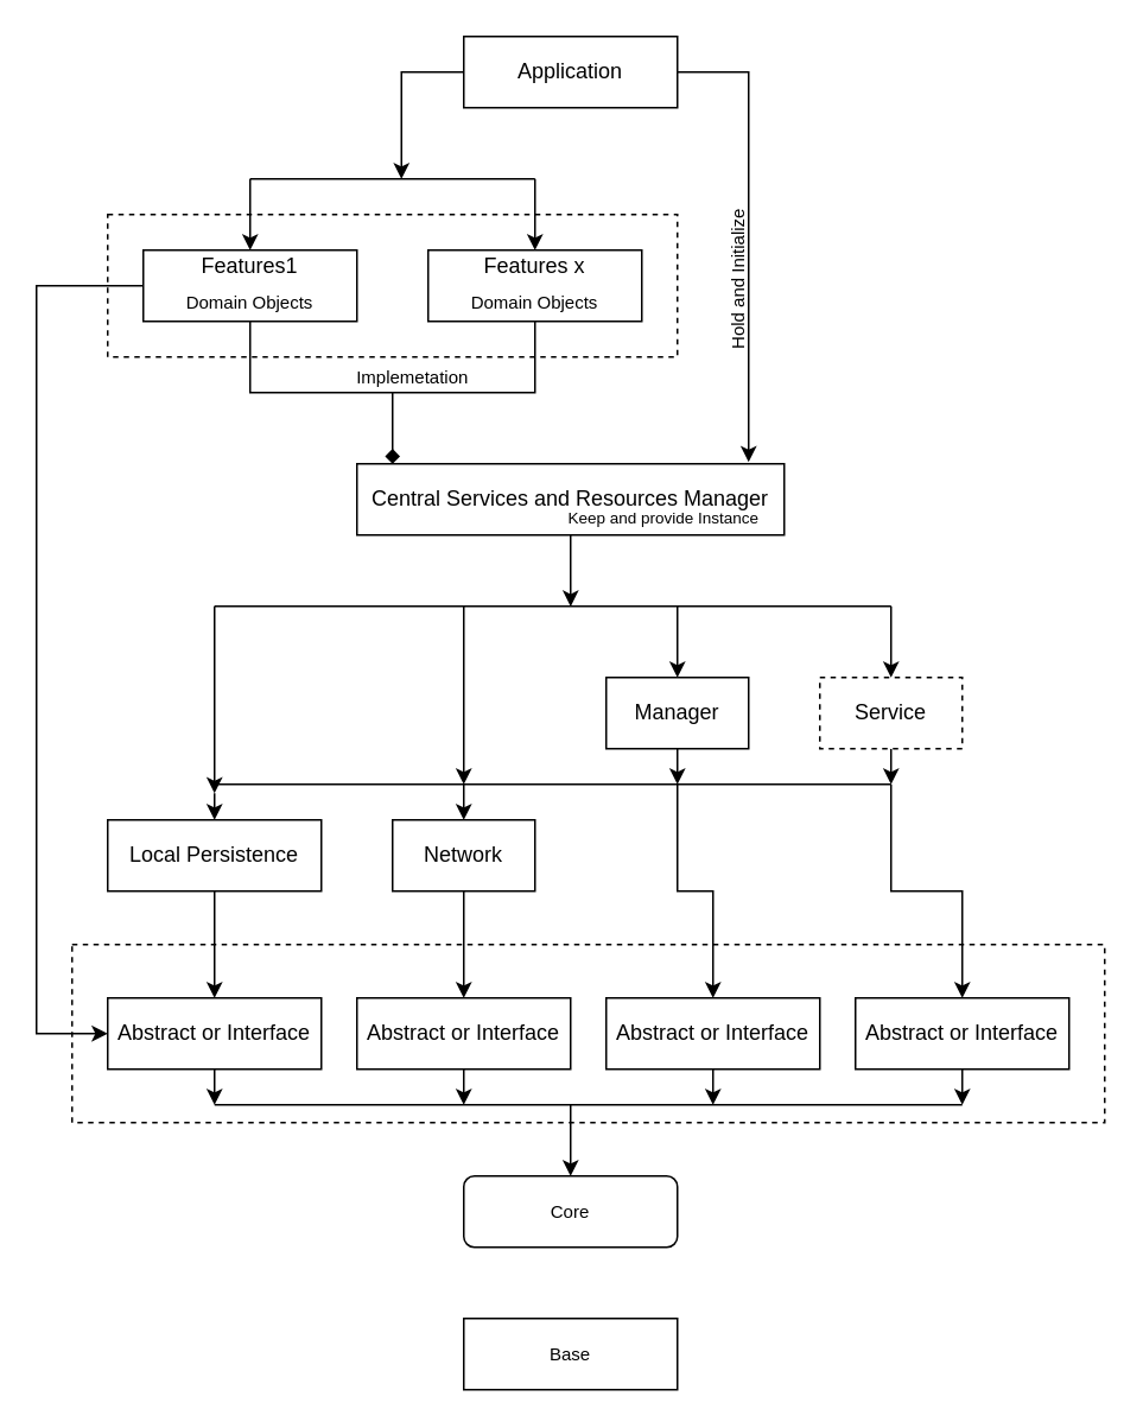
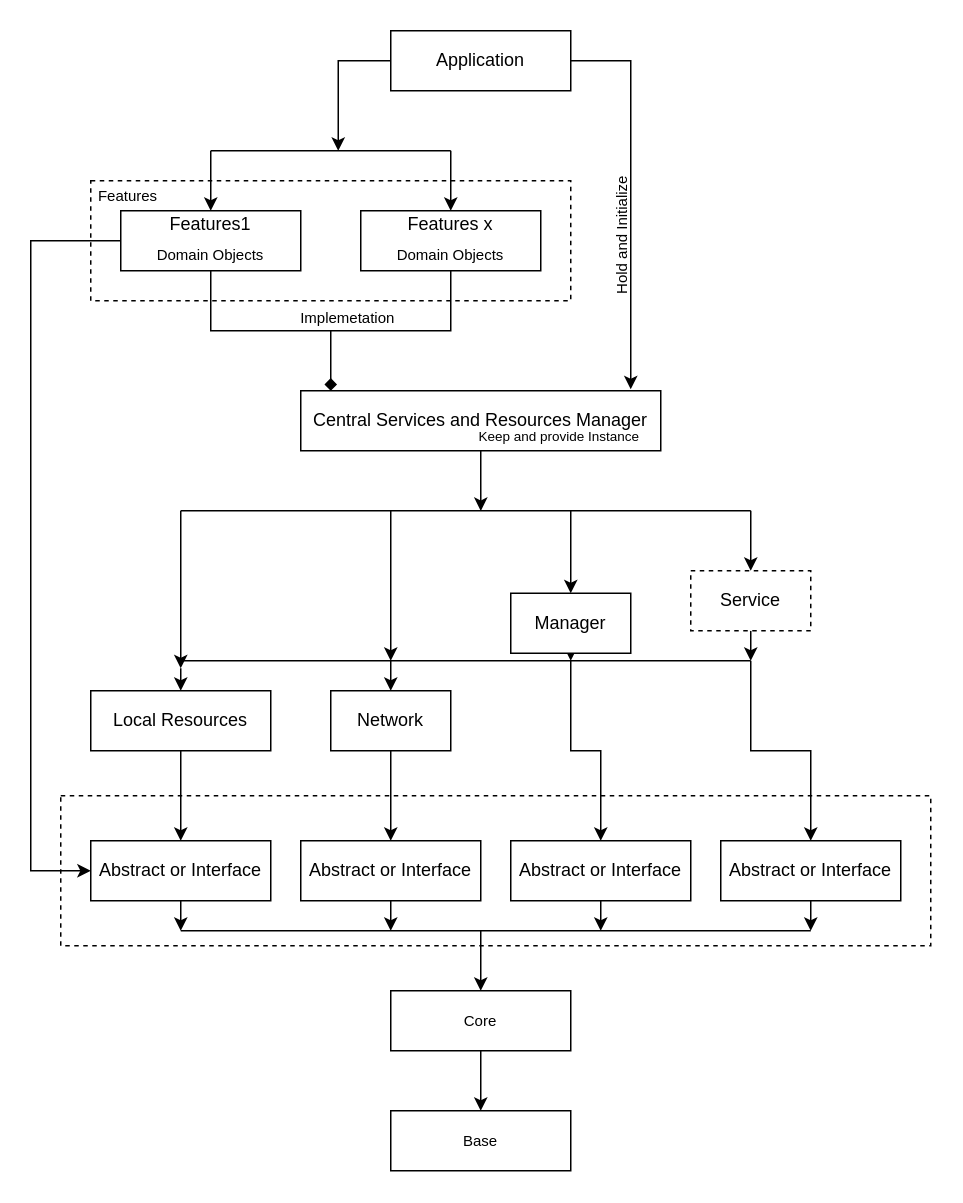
  <mxCell id="0" />
  <mxCell id="1" parent="0" />
  <mxCell id="2" style="edgeStyle=orthogonalEdgeStyle;rounded=0;orthogonalLoop=1;jettySize=auto;html=1;fontSize=10;" edge="1" parent="1" source="4"><mxGeometry relative="1" as="geometry"><mxPoint x="420" y="259" as="targetPoint" /><Array as="points"><mxPoint x="420" y="40" /><mxPoint x="420" y="259" /></Array></mxGeometry></mxCell>
  <mxCell id="3" value="Hold and Initialize" style="text;html=1;resizable=0;points=[];align=center;verticalAlign=middle;labelBackgroundColor=none;fontSize=10;rotation=-90;" vertex="1" connectable="0" parent="2"><mxGeometry x="0.218" y="3" relative="1" as="geometry"><mxPoint x="-10" as="offset" /></mxGeometry></mxCell>
  <mxCell id="4" value="Application" style="rounded=0;whiteSpace=wrap;html=1;" vertex="1" parent="1"><mxGeometry x="260" y="20" width="120" height="40" as="geometry" /></mxCell>
  <mxCell id="5" style="edgeStyle=orthogonalEdgeStyle;rounded=0;orthogonalLoop=1;jettySize=auto;html=1;entryX=0;entryY=0.5;entryDx=0;entryDy=0;fontSize=10;" edge="1" parent="1" source="6" target="15"><mxGeometry relative="1" as="geometry"><Array as="points"><mxPoint x="20" y="160" /><mxPoint x="20" y="580" /></Array></mxGeometry></mxCell>
  <mxCell id="6" value="&lt;p style=&quot;line-height: 40%&quot;&gt;Features1&lt;/p&gt;&lt;p style=&quot;font-size: 10px&quot;&gt;Domain Objects&lt;/p&gt;" style="rounded=0;whiteSpace=wrap;html=1;align=center;" vertex="1" parent="1"><mxGeometry x="80" y="140" width="120" height="40" as="geometry" /></mxCell>
  <mxCell id="7" style="edgeStyle=orthogonalEdgeStyle;rounded=0;orthogonalLoop=1;jettySize=auto;html=1;exitX=0.5;exitY=1;exitDx=0;exitDy=0;endArrow=diamond;" edge="1" parent="1" source="31" target="10"><mxGeometry relative="1" as="geometry"><mxPoint x="320" y="260" as="targetPoint" /><mxPoint x="320" y="180" as="sourcePoint" /><Array as="points"><mxPoint x="300" y="220" /><mxPoint x="220" y="220" /></Array></mxGeometry></mxCell>
  <mxCell id="8" value="Implemetation" style="text;html=1;resizable=0;points=[];align=center;verticalAlign=middle;labelBackgroundColor=none;direction=south;rotation=0;fontSize=10;" vertex="1" connectable="0" parent="7"><mxGeometry x="-0.12" relative="1" as="geometry"><mxPoint x="-39.5" y="-10" as="offset" /></mxGeometry></mxCell>
  <mxCell id="9" style="edgeStyle=orthogonalEdgeStyle;rounded=0;orthogonalLoop=1;jettySize=auto;html=1;exitX=0.5;exitY=1;exitDx=0;exitDy=0;fontSize=10;" edge="1" parent="1" source="10"><mxGeometry relative="1" as="geometry"><mxPoint x="320.048" y="340.143" as="targetPoint" /></mxGeometry></mxCell>
  <mxCell id="10" value="Central Services and Resources Manager" style="rounded=0;whiteSpace=wrap;html=1;" vertex="1" parent="1"><mxGeometry x="200" y="260" width="240" height="40" as="geometry" /></mxCell>
  <mxCell id="11" style="edgeStyle=orthogonalEdgeStyle;rounded=0;orthogonalLoop=1;jettySize=auto;html=1;exitX=0.5;exitY=1;exitDx=0;exitDy=0;" edge="1" parent="1" source="12"><mxGeometry relative="1" as="geometry"><mxPoint x="380" y="440" as="targetPoint" /></mxGeometry></mxCell>
- <mxCell id="12" value="Manager" style="rounded=0;whiteSpace=wrap;html=1;" vertex="1" parent="1"><mxGeometry x="340" y="380" width="80" height="40" as="geometry" /></mxCell>
+ <mxCell id="12" value="Manager" style="rounded=0;whiteSpace=wrap;html=1;" vertex="1" parent="1"><mxGeometry x="340" y="395" width="80" height="40" as="geometry" /></mxCell>
  <mxCell id="13" value="" style="edgeStyle=orthogonalEdgeStyle;rounded=0;orthogonalLoop=1;jettySize=auto;html=1;" edge="1" parent="1" source="14" target="15"><mxGeometry relative="1" as="geometry" /></mxCell>
- <mxCell id="14" value="Local Persistence" style="rounded=0;whiteSpace=wrap;html=1;" vertex="1" parent="1"><mxGeometry x="60" y="460" width="120" height="40" as="geometry" /></mxCell>
+ <mxCell id="14" value="Local Resources" style="rounded=0;whiteSpace=wrap;html=1;" vertex="1" parent="1"><mxGeometry x="60" y="460" width="120" height="40" as="geometry" /></mxCell>
  <mxCell id="15" value="Abstract or Interface" style="rounded=0;whiteSpace=wrap;html=1;" vertex="1" parent="1"><mxGeometry x="60" y="560" width="120" height="40" as="geometry" /></mxCell>
  <mxCell id="16" style="edgeStyle=orthogonalEdgeStyle;rounded=0;orthogonalLoop=1;jettySize=auto;html=1;exitX=0.5;exitY=1;exitDx=0;exitDy=0;" edge="1" parent="1" source="17"><mxGeometry relative="1" as="geometry"><mxPoint x="500" y="440" as="targetPoint" /></mxGeometry></mxCell>
  <mxCell id="17" value="Service" style="rounded=0;whiteSpace=wrap;html=1;dashed=1;" vertex="1" parent="1"><mxGeometry x="460" y="380" width="80" height="40" as="geometry" /></mxCell>
  <mxCell id="18" style="edgeStyle=orthogonalEdgeStyle;rounded=0;orthogonalLoop=1;jettySize=auto;html=1;fontSize=10;entryX=0.5;entryY=0;entryDx=0;entryDy=0;" edge="1" parent="1" source="19" target="23"><mxGeometry relative="1" as="geometry" /></mxCell>
  <mxCell id="19" value="Network" style="rounded=0;whiteSpace=wrap;html=1;" vertex="1" parent="1"><mxGeometry x="220" y="460" width="80" height="40" as="geometry" /></mxCell>
  <mxCell id="20" value="" style="endArrow=none;html=1;" edge="1" parent="1"><mxGeometry width="50" height="50" relative="1" as="geometry"><mxPoint x="120" y="440" as="sourcePoint" /><mxPoint x="500" y="440" as="targetPoint" /></mxGeometry></mxCell>
  <mxCell id="21" value="" style="endArrow=classic;html=1;entryX=0.5;entryY=0;entryDx=0;entryDy=0;" edge="1" parent="1" target="14"><mxGeometry width="50" height="50" relative="1" as="geometry"><mxPoint x="120" y="445" as="sourcePoint" /><mxPoint x="110" y="560" as="targetPoint" /></mxGeometry></mxCell>
  <mxCell id="22" value="" style="endArrow=classic;html=1;entryX=0.5;entryY=0;entryDx=0;entryDy=0;" edge="1" parent="1" target="19"><mxGeometry width="50" height="50" relative="1" as="geometry"><mxPoint x="260" y="440" as="sourcePoint" /><mxPoint x="110" y="560" as="targetPoint" /></mxGeometry></mxCell>
  <mxCell id="23" value="Abstract or Interface" style="rounded=0;whiteSpace=wrap;html=1;" vertex="1" parent="1"><mxGeometry x="200" y="560" width="120" height="40" as="geometry" /></mxCell>
  <mxCell id="24" style="edgeStyle=orthogonalEdgeStyle;rounded=0;orthogonalLoop=1;jettySize=auto;html=1;fontSize=10;" edge="1" parent="1" source="25"><mxGeometry relative="1" as="geometry"><mxPoint x="400" y="620" as="targetPoint" /></mxGeometry></mxCell>
  <mxCell id="25" value="Abstract or Interface" style="rounded=0;whiteSpace=wrap;html=1;" vertex="1" parent="1"><mxGeometry x="340" y="560" width="120" height="40" as="geometry" /></mxCell>
  <mxCell id="26" value="Abstract or Interface" style="rounded=0;whiteSpace=wrap;html=1;" vertex="1" parent="1"><mxGeometry x="480" y="560" width="120" height="40" as="geometry" /></mxCell>
  <mxCell id="27" value="Base" style="rounded=0;whiteSpace=wrap;html=1;labelBackgroundColor=none;fontSize=10;" vertex="1" parent="1"><mxGeometry x="260" y="740" width="120" height="40" as="geometry" /></mxCell>
- <mxCell id="29" value="Core" style="whiteSpace=wrap;html=1;labelBackgroundColor=none;fontSize=10;rounded=1;" vertex="1" parent="1"><mxGeometry x="260" y="660" width="120" height="40" as="geometry" /></mxCell>
+ <mxCell id="28" style="edgeStyle=orthogonalEdgeStyle;rounded=0;orthogonalLoop=1;jettySize=auto;html=1;entryX=0.5;entryY=0;entryDx=0;entryDy=0;fontSize=10;" edge="1" parent="1" source="29" target="27"><mxGeometry relative="1" as="geometry" /></mxCell>
+ <mxCell id="29" value="Core" style="rounded=0;whiteSpace=wrap;html=1;labelBackgroundColor=none;fontSize=10;" vertex="1" parent="1"><mxGeometry x="260" y="660" width="120" height="40" as="geometry" /></mxCell>
  <mxCell id="30" value="" style="rounded=0;whiteSpace=wrap;html=1;labelBackgroundColor=none;fontSize=10;fillColor=none;dashed=1;" vertex="1" parent="1"><mxGeometry x="40" y="530" width="580" height="100" as="geometry" /></mxCell>
  <mxCell id="31" value="&lt;p style=&quot;line-height: 40%&quot;&gt;Features x&lt;/p&gt;&lt;p style=&quot;font-size: 10px&quot;&gt;Domain Objects&lt;/p&gt;" style="rounded=0;whiteSpace=wrap;html=1;align=center;" vertex="1" parent="1"><mxGeometry x="240" y="140" width="120" height="40" as="geometry" /></mxCell>
  <mxCell id="32" value="" style="endArrow=none;html=1;fontSize=10;entryX=0.5;entryY=1;entryDx=0;entryDy=0;rounded=0;" edge="1" parent="1" target="6"><mxGeometry width="50" height="50" relative="1" as="geometry"><mxPoint x="220" y="220" as="sourcePoint" /><mxPoint x="120" y="230" as="targetPoint" /><Array as="points"><mxPoint x="140" y="220" /></Array></mxGeometry></mxCell>
  <mxCell id="33" value="" style="endArrow=classic;html=1;fontSize=10;" edge="1" parent="1"><mxGeometry width="50" height="50" relative="1" as="geometry"><mxPoint x="120" y="340" as="sourcePoint" /><mxPoint x="120" y="445" as="targetPoint" /></mxGeometry></mxCell>
  <mxCell id="34" value="" style="endArrow=classic;html=1;fontSize=10;entryX=0.5;entryY=0;entryDx=0;entryDy=0;" edge="1" parent="1" target="12"><mxGeometry width="50" height="50" relative="1" as="geometry"><mxPoint x="380" y="340" as="sourcePoint" /><mxPoint x="650" y="490" as="targetPoint" /></mxGeometry></mxCell>
  <mxCell id="35" value="" style="endArrow=none;html=1;fontSize=10;" edge="1" parent="1"><mxGeometry width="50" height="50" relative="1" as="geometry"><mxPoint x="120" y="340" as="sourcePoint" /><mxPoint x="500" y="340" as="targetPoint" /></mxGeometry></mxCell>
  <mxCell id="36" value="" style="endArrow=classic;html=1;fontSize=10;entryX=0.5;entryY=0;entryDx=0;entryDy=0;" edge="1" parent="1" target="17"><mxGeometry width="50" height="50" relative="1" as="geometry"><mxPoint x="500" y="340" as="sourcePoint" /><mxPoint x="670" y="420" as="targetPoint" /></mxGeometry></mxCell>
  <mxCell id="37" value="" style="endArrow=classic;html=1;fontSize=10;" edge="1" parent="1"><mxGeometry width="50" height="50" relative="1" as="geometry"><mxPoint x="260" y="340" as="sourcePoint" /><mxPoint x="260" y="440" as="targetPoint" /></mxGeometry></mxCell>
  <mxCell id="38" value="" style="endArrow=none;html=1;fontSize=10;" edge="1" parent="1"><mxGeometry width="50" height="50" relative="1" as="geometry"><mxPoint x="540" y="620" as="sourcePoint" /><mxPoint x="120" y="620" as="targetPoint" /></mxGeometry></mxCell>
  <mxCell id="39" value="" style="endArrow=classic;html=1;fontSize=10;entryX=0.5;entryY=0;entryDx=0;entryDy=0;" edge="1" parent="1" target="29"><mxGeometry width="50" height="50" relative="1" as="geometry"><mxPoint x="320" y="620" as="sourcePoint" /><mxPoint x="320" y="640" as="targetPoint" /></mxGeometry></mxCell>
  <mxCell id="40" value="" style="endArrow=classic;html=1;fontSize=10;exitX=0.5;exitY=1;exitDx=0;exitDy=0;" edge="1" parent="1" source="15"><mxGeometry width="50" height="50" relative="1" as="geometry"><mxPoint x="15" y="690" as="sourcePoint" /><mxPoint x="120" y="620" as="targetPoint" /></mxGeometry></mxCell>
  <mxCell id="41" value="" style="endArrow=classic;html=1;fontSize=10;exitX=0.5;exitY=1;exitDx=0;exitDy=0;" edge="1" parent="1" source="26"><mxGeometry width="50" height="50" relative="1" as="geometry"><mxPoint x="135" y="695" as="sourcePoint" /><mxPoint x="540" y="620" as="targetPoint" /></mxGeometry></mxCell>
  <mxCell id="42" value="" style="endArrow=classic;html=1;fontSize=10;exitX=0.5;exitY=1;exitDx=0;exitDy=0;" edge="1" parent="1" source="23"><mxGeometry width="50" height="50" relative="1" as="geometry"><mxPoint x="140" y="700" as="sourcePoint" /><mxPoint x="260" y="620" as="targetPoint" /></mxGeometry></mxCell>
  <mxCell id="43" value="&lt;font style=&quot;font-size: 9px&quot;&gt;Keep and provide Instance&amp;nbsp;&amp;nbsp;&lt;/font&gt;" style="text;html=1;strokeColor=none;fillColor=none;align=center;verticalAlign=middle;whiteSpace=wrap;rounded=0;dashed=1;labelBackgroundColor=none;fontSize=10;" vertex="1" parent="1"><mxGeometry x="310" y="280" width="130" height="20" as="geometry" /></mxCell>
  <mxCell id="44" style="edgeStyle=orthogonalEdgeStyle;rounded=0;orthogonalLoop=1;jettySize=auto;html=1;exitX=0;exitY=0.5;exitDx=0;exitDy=0;fontSize=10;" edge="1" parent="1" source="4"><mxGeometry relative="1" as="geometry"><mxPoint x="225" y="100" as="targetPoint" /><mxPoint x="119.259" y="60.241" as="sourcePoint" /><Array as="points"><mxPoint x="225" y="40" /></Array></mxGeometry></mxCell>
  <mxCell id="45" value="" style="endArrow=classic;html=1;fontSize=10;entryX=0.5;entryY=0;entryDx=0;entryDy=0;" edge="1" parent="1" target="6"><mxGeometry width="50" height="50" relative="1" as="geometry"><mxPoint x="140" y="100" as="sourcePoint" /><mxPoint x="179.5" y="140" as="targetPoint" /></mxGeometry></mxCell>
  <mxCell id="46" value="" style="endArrow=none;html=1;fontSize=10;" edge="1" parent="1"><mxGeometry width="50" height="50" relative="1" as="geometry"><mxPoint x="140" y="100" as="sourcePoint" /><mxPoint x="300" y="100" as="targetPoint" /></mxGeometry></mxCell>
  <mxCell id="47" value="" style="endArrow=classic;html=1;fontSize=10;entryX=0.5;entryY=0;entryDx=0;entryDy=0;" edge="1" parent="1" target="31"><mxGeometry width="50" height="50" relative="1" as="geometry"><mxPoint x="300" y="100" as="sourcePoint" /><mxPoint x="300" y="140" as="targetPoint" /></mxGeometry></mxCell>
+ <mxCell id="48" value="Features" style="text;html=1;strokeColor=none;fillColor=none;align=center;verticalAlign=middle;whiteSpace=wrap;rounded=0;dashed=1;labelBackgroundColor=none;fontSize=10;" vertex="1" parent="1"><mxGeometry x="65" y="120" width="40" height="20" as="geometry" /></mxCell>
  <mxCell id="49" value="" style="rounded=0;whiteSpace=wrap;html=1;dashed=1;labelBackgroundColor=none;fillColor=none;fontSize=10;" vertex="1" parent="1"><mxGeometry x="60" y="120" width="320" height="80" as="geometry" /></mxCell>
  <mxCell id="50" value="" style="endArrow=classic;html=1;fontSize=10;rounded=0;entryX=0.5;entryY=0;entryDx=0;entryDy=0;" edge="1" parent="1" target="25"><mxGeometry width="50" height="50" relative="1" as="geometry"><mxPoint x="380" y="440" as="sourcePoint" /><mxPoint x="400" y="500" as="targetPoint" /><Array as="points"><mxPoint x="380" y="500" /><mxPoint x="400" y="500" /></Array></mxGeometry></mxCell>
  <mxCell id="51" value="" style="endArrow=classic;html=1;fontSize=10;rounded=0;entryX=0.5;entryY=0;entryDx=0;entryDy=0;" edge="1" parent="1" target="26"><mxGeometry width="50" height="50" relative="1" as="geometry"><mxPoint x="500" y="440" as="sourcePoint" /><mxPoint x="520" y="560" as="targetPoint" /><Array as="points"><mxPoint x="500" y="500" /><mxPoint x="540" y="500" /></Array></mxGeometry></mxCell>
